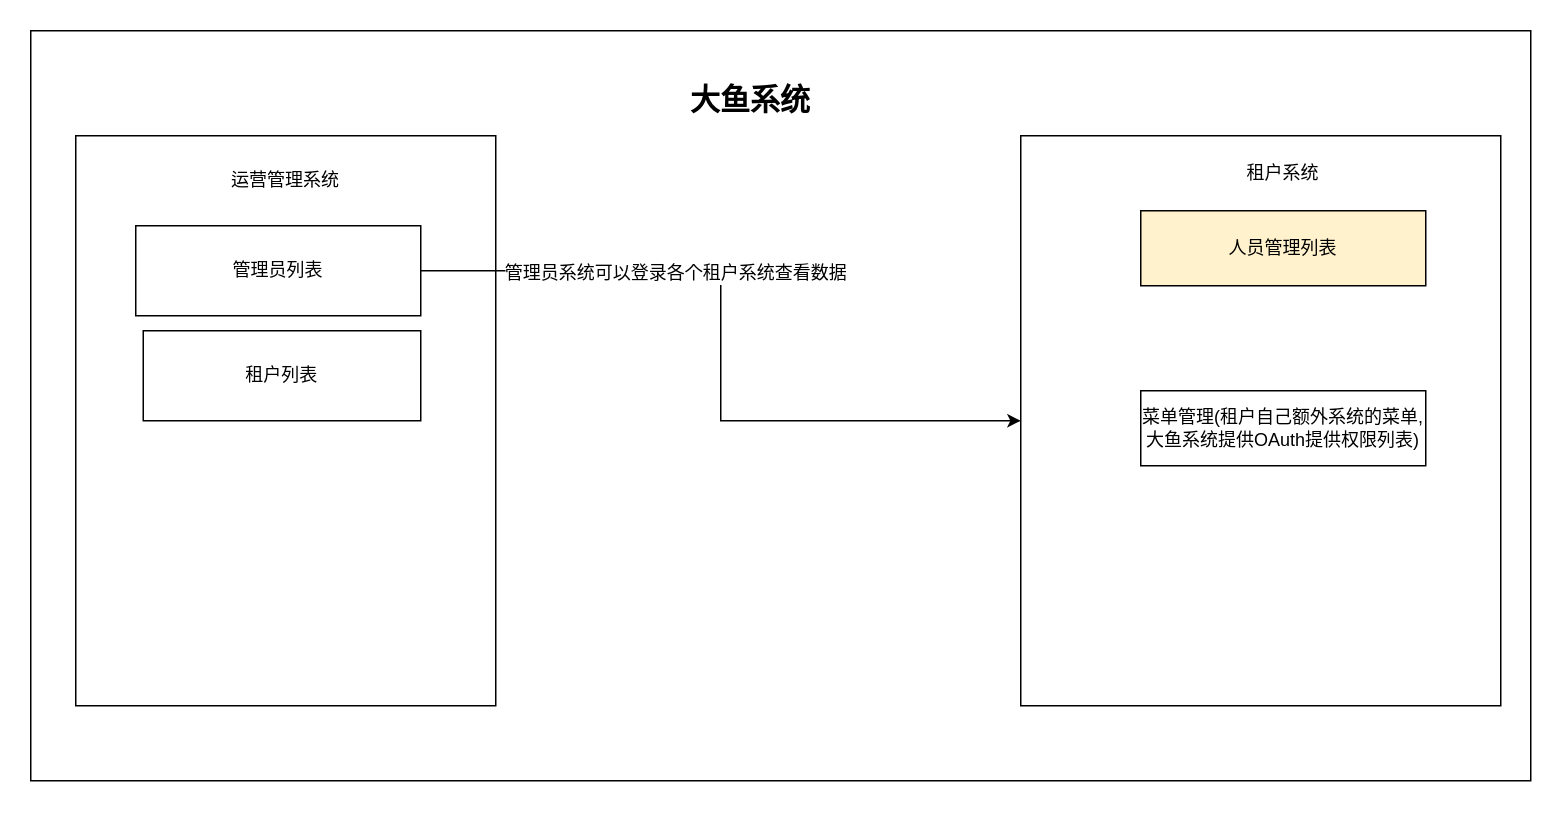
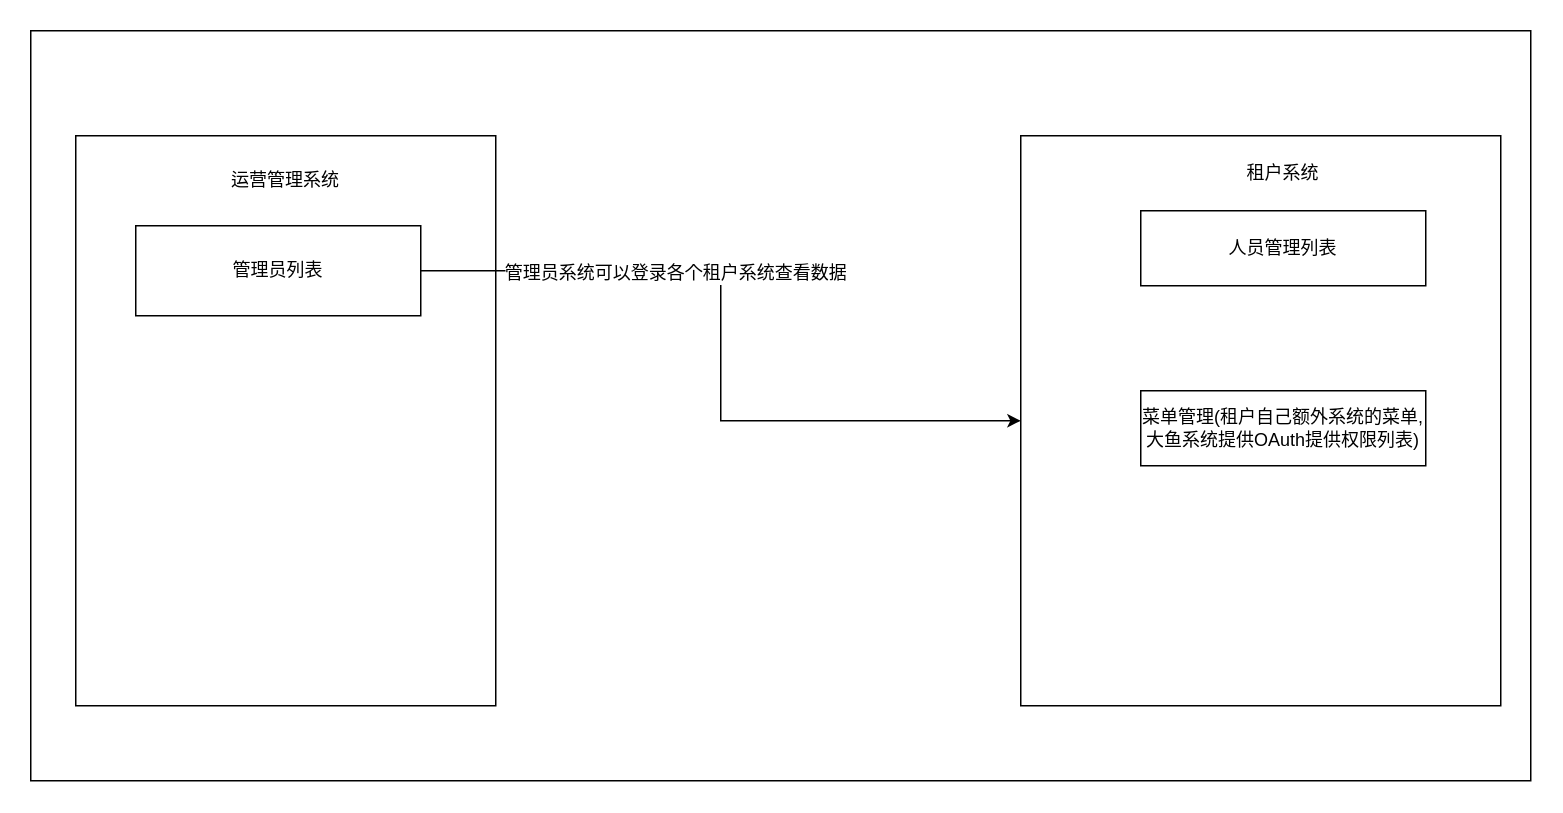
  <mxCell id="0" />
  <mxCell id="1" parent="0" />
  <mxCell id="2" value="" style="rounded=0;whiteSpace=wrap;html=1;" vertex="1" parent="1"><mxGeometry x="20" y="20" width="1000" height="500" as="geometry" /></mxCell>
- <mxCell id="3" value="&lt;b&gt;&lt;font style=&quot;font-size: 20px&quot;&gt;大鱼系统&lt;/font&gt;&lt;/b&gt;" style="rounded=0;whiteSpace=wrap;html=1;strokeColor=none;" vertex="1" parent="1"><mxGeometry x="340" y="40" width="320" height="50" as="geometry" /></mxCell>
  <mxCell id="4" value="" style="rounded=0;whiteSpace=wrap;html=1;" vertex="1" parent="1"><mxGeometry x="50" y="90" width="280" height="380" as="geometry" /></mxCell>
  <mxCell id="5" value="" style="rounded=0;whiteSpace=wrap;html=1;" vertex="1" parent="1"><mxGeometry x="680" y="90" width="320" height="380" as="geometry" /></mxCell>
  <mxCell id="6" value="运营管理系统" style="rounded=0;whiteSpace=wrap;html=1;strokeColor=none;" vertex="1" parent="1"><mxGeometry x="115" y="100" width="150" height="40" as="geometry" /></mxCell>
  <mxCell id="7" value="租户系统" style="rounded=0;whiteSpace=wrap;html=1;strokeColor=none;" vertex="1" parent="1"><mxGeometry x="780" y="100" width="150" height="30" as="geometry" /></mxCell>
  <mxCell id="8" style="edgeStyle=orthogonalEdgeStyle;rounded=0;orthogonalLoop=1;jettySize=auto;html=1;exitX=1;exitY=0.5;exitDx=0;exitDy=0;entryX=0;entryY=0.5;entryDx=0;entryDy=0;" edge="1" parent="1" source="10" target="5"><mxGeometry relative="1" as="geometry" /></mxCell>
  <mxCell id="9" value="管理员系统可以登录各个租户系统查看数据" style="text;html=1;align=center;verticalAlign=middle;resizable=0;points=[];labelBackgroundColor=#ffffff;" vertex="1" connectable="0" parent="8"><mxGeometry x="-0.323" y="-1" relative="1" as="geometry"><mxPoint as="offset" /></mxGeometry></mxCell>
  <mxCell id="10" value="管理员列表" style="rounded=0;whiteSpace=wrap;html=1;" vertex="1" parent="1"><mxGeometry x="90" y="150" width="190" height="60" as="geometry" /></mxCell>
- <mxCell id="11" value="租户列表" style="rounded=0;whiteSpace=wrap;html=1;" vertex="1" parent="1"><mxGeometry x="95" y="220" width="185" height="60" as="geometry" /></mxCell>
- <mxCell id="12" value="人员管理列表" style="rounded=0;whiteSpace=wrap;html=1;fillColor=#fff2cc;" vertex="1" parent="1"><mxGeometry x="760" y="140" width="190" height="50" as="geometry" /></mxCell>
+ <mxCell id="12" value="人员管理列表" style="rounded=0;whiteSpace=wrap;html=1;" vertex="1" parent="1"><mxGeometry x="760" y="140" width="190" height="50" as="geometry" /></mxCell>
  <mxCell id="13" value="菜单管理(租户自己额外系统的菜单,大鱼系统提供OAuth提供权限列表)" style="rounded=0;whiteSpace=wrap;html=1;" vertex="1" parent="1"><mxGeometry x="760" y="260" width="190" height="50" as="geometry" /></mxCell>
